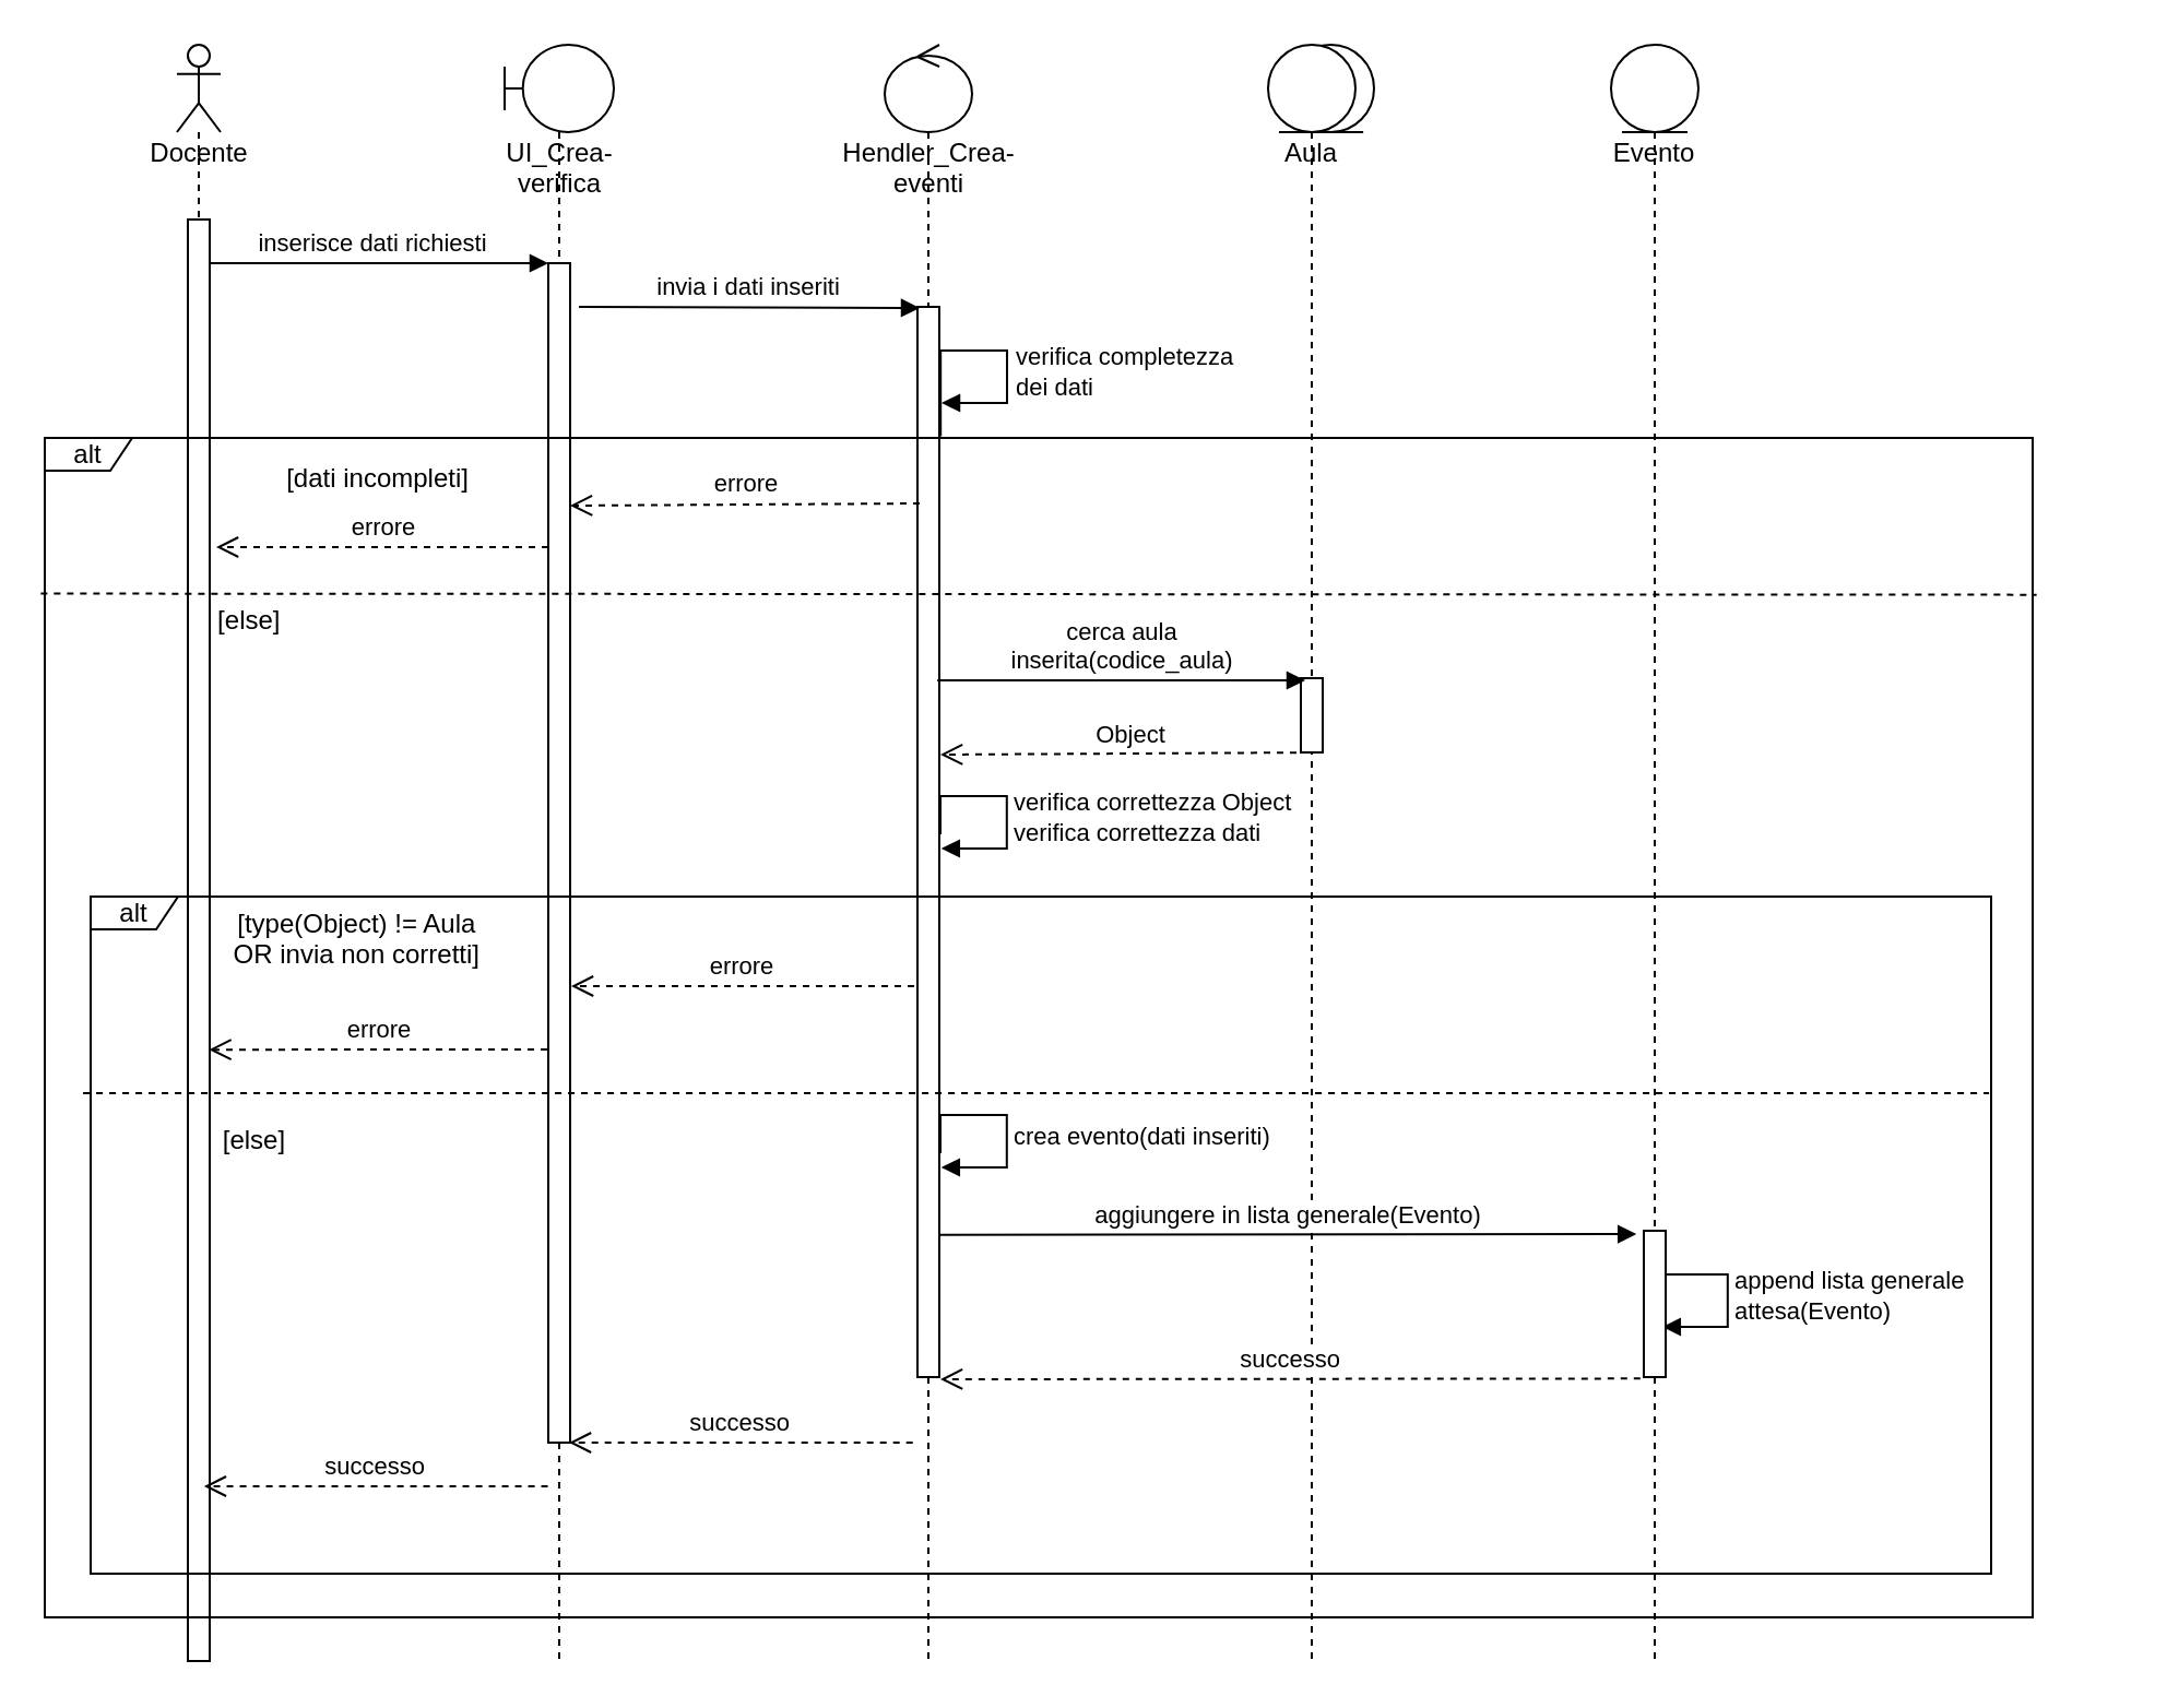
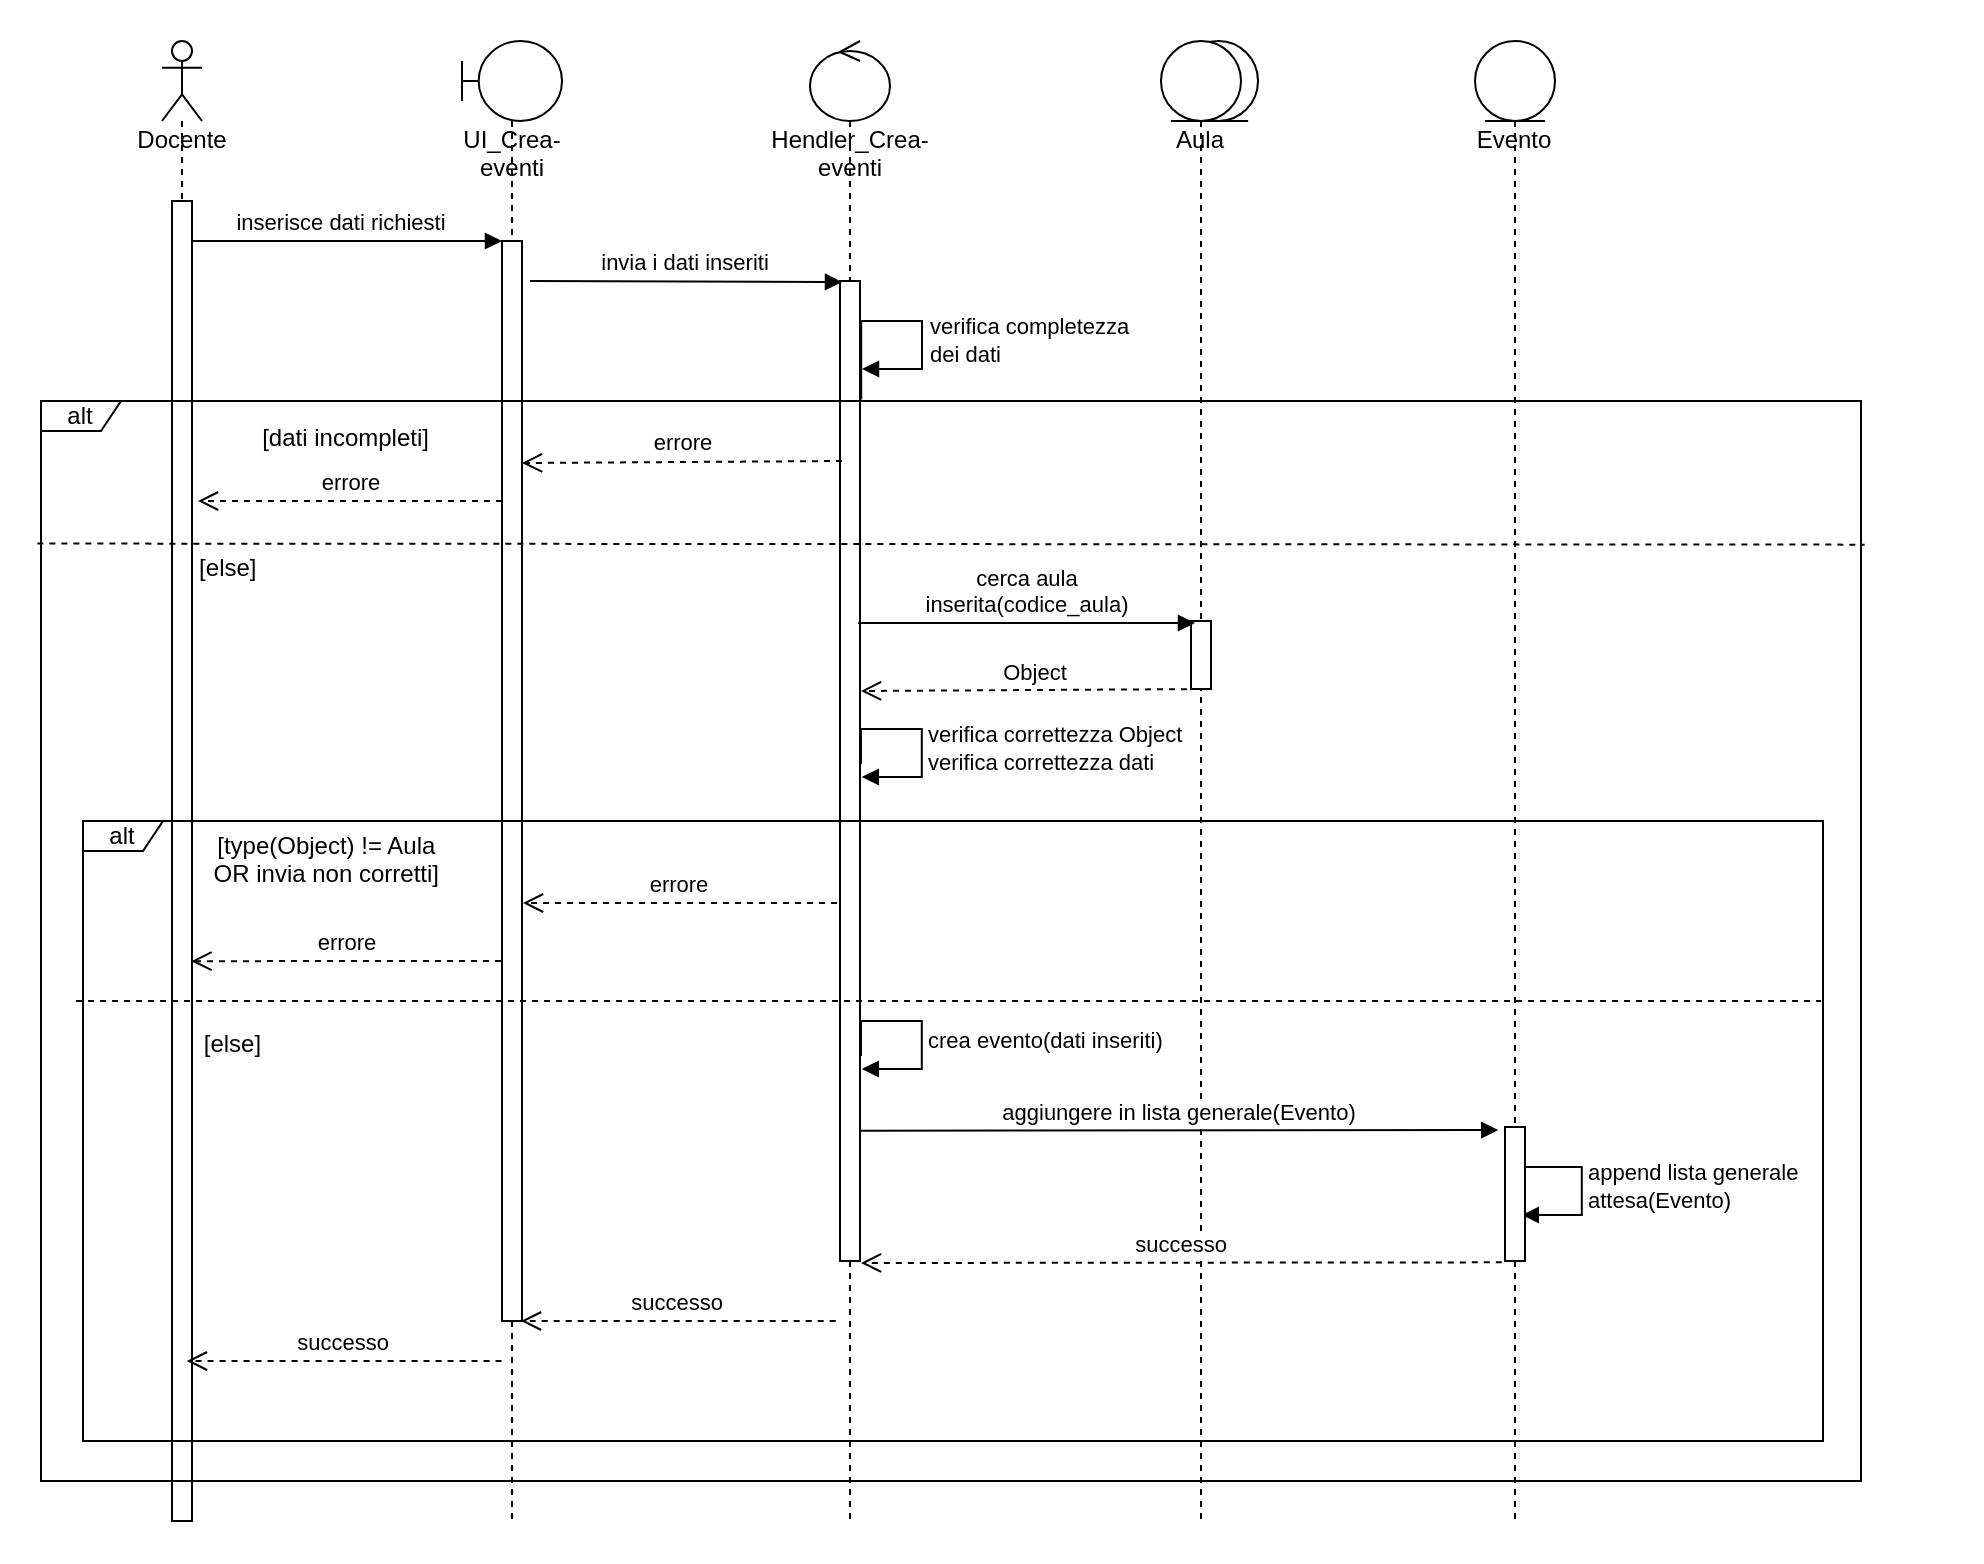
  <mxCell id="0" />
  <mxCell id="1" parent="0" />
  <mxCell id="2" value="inserisce dati richiesti" style="html=1;verticalAlign=bottom;endArrow=block;" edge="1" parent="1" target="5"><mxGeometry width="80" relative="1" as="geometry"><mxPoint x="90" y="120" as="sourcePoint" /><mxPoint x="230.5" y="100" as="targetPoint" /><Array as="points"><mxPoint x="200" y="120" /></Array></mxGeometry></mxCell>
  <mxCell id="3" value="" style="ellipse;shape=umlEntity;whiteSpace=wrap;html=1;" vertex="1" parent="1"><mxGeometry x="589" y="20" width="39.5" height="40" as="geometry" /></mxCell>
- <mxCell id="4" value="UI_Crea-verifica" style="shape=umlLifeline;participant=umlBoundary;perimeter=lifelinePerimeter;whiteSpace=wrap;html=1;container=1;collapsible=0;recursiveResize=0;verticalAlign=top;spacingTop=36;outlineConnect=0;" vertex="1" parent="1"><mxGeometry x="230.5" y="20" width="50" height="740" as="geometry" /></mxCell>
+ <mxCell id="4" value="UI_Crea-eventi" style="shape=umlLifeline;participant=umlBoundary;perimeter=lifelinePerimeter;whiteSpace=wrap;html=1;container=1;collapsible=0;recursiveResize=0;verticalAlign=top;spacingTop=36;outlineConnect=0;" vertex="1" parent="1"><mxGeometry x="230.5" y="20" width="50" height="740" as="geometry" /></mxCell>
  <mxCell id="5" value="" style="html=1;points=[];perimeter=orthogonalPerimeter;" vertex="1" parent="4"><mxGeometry x="20" y="100" width="10" height="540" as="geometry" /></mxCell>
  <mxCell id="6" value="Aula" style="shape=umlLifeline;participant=umlEntity;perimeter=lifelinePerimeter;whiteSpace=wrap;html=1;container=1;collapsible=0;recursiveResize=0;verticalAlign=top;spacingTop=36;outlineConnect=0;" vertex="1" parent="1"><mxGeometry x="580" y="20" width="40" height="740" as="geometry" /></mxCell>
  <mxCell id="7" value="" style="html=1;points=[];perimeter=orthogonalPerimeter;" vertex="1" parent="6"><mxGeometry x="15" y="290" width="10" height="34" as="geometry" /></mxCell>
  <mxCell id="8" value="Hendler_Crea-eventi" style="shape=umlLifeline;participant=umlControl;perimeter=lifelinePerimeter;whiteSpace=wrap;html=1;container=1;collapsible=0;recursiveResize=0;verticalAlign=top;spacingTop=36;outlineConnect=0;" vertex="1" parent="1"><mxGeometry x="404.5" y="20" width="40" height="740" as="geometry" /></mxCell>
  <mxCell id="9" value="" style="html=1;points=[];perimeter=orthogonalPerimeter;" vertex="1" parent="8"><mxGeometry x="15" y="120" width="10" height="490" as="geometry" /></mxCell>
  <mxCell id="10" value="verifica completezza&lt;br&gt;dei dati" style="html=1;align=left;spacingLeft=2;endArrow=block;rounded=0;edgeStyle=orthogonalEdgeStyle;exitX=1.06;exitY=0.121;exitDx=0;exitDy=0;exitPerimeter=0;" edge="1" parent="8" source="9"><mxGeometry x="0.288" relative="1" as="geometry"><mxPoint x="46" y="140" as="sourcePoint" /><Array as="points"><mxPoint x="26" y="140" /><mxPoint x="56" y="140" /><mxPoint x="56" y="164" /></Array><mxPoint x="26" y="164" as="targetPoint" /><mxPoint as="offset" /></mxGeometry></mxCell>
  <mxCell id="11" value="Docente" style="shape=umlLifeline;participant=umlActor;perimeter=lifelinePerimeter;whiteSpace=wrap;html=1;container=1;collapsible=0;recursiveResize=0;verticalAlign=top;spacingTop=36;outlineConnect=0;" vertex="1" parent="1"><mxGeometry x="80.5" y="20" width="20" height="740" as="geometry" /></mxCell>
  <mxCell id="12" value="" style="html=1;points=[];perimeter=orthogonalPerimeter;" vertex="1" parent="11"><mxGeometry x="5" y="80" width="10" height="660" as="geometry" /></mxCell>
  <mxCell id="13" value="invia i dati inseriti" style="html=1;verticalAlign=bottom;endArrow=block;entryX=0.1;entryY=0.001;entryDx=0;entryDy=0;entryPerimeter=0;" edge="1" parent="1" target="9"><mxGeometry width="80" relative="1" as="geometry"><mxPoint x="264.5" y="140" as="sourcePoint" /><mxPoint x="415.3" y="120.08" as="targetPoint" /></mxGeometry></mxCell>
  <mxCell id="14" value="" style="endArrow=none;dashed=1;endFill=0;endSize=12;html=1;entryX=1.002;entryY=0.133;entryDx=0;entryDy=0;entryPerimeter=0;exitX=-0.002;exitY=0.132;exitDx=0;exitDy=0;exitPerimeter=0;" edge="1" parent="1" source="15" target="15"><mxGeometry x="131" y="220" width="160" as="geometry"><mxPoint x="39.515" y="264.499" as="sourcePoint" /><mxPoint x="438.515" y="264.499" as="targetPoint" /></mxGeometry></mxCell>
  <mxCell id="15" value="alt" style="shape=umlFrame;whiteSpace=wrap;html=1;width=40;height=15;" vertex="1" parent="1"><mxGeometry x="20" y="200" width="910" height="540" as="geometry" /></mxCell>
  <mxCell id="16" value="" style="group" vertex="1" connectable="0" parent="1"><mxGeometry x="41" y="380" width="929" height="310" as="geometry" /></mxCell>
  <mxCell id="17" value="alt" style="shape=umlFrame;whiteSpace=wrap;html=1;width=40;height=15;" vertex="1" parent="16"><mxGeometry y="30" width="870" height="310" as="geometry" /></mxCell>
  <mxCell id="18" value="" style="endArrow=none;dashed=1;endFill=0;endSize=12;html=1;" edge="1" parent="16"><mxGeometry width="160" relative="1" as="geometry"><mxPoint x="-3.458" y="119.996" as="sourcePoint" /><mxPoint x="869" y="120" as="targetPoint" /></mxGeometry></mxCell>
  <mxCell id="19" value="[else]" style="text;align=center;fontStyle=0;verticalAlign=middle;spacingLeft=3;spacingRight=3;strokeColor=none;rotatable=0;points=[[0,0.5],[1,0.5]];portConstraint=eastwest;" vertex="1" parent="16"><mxGeometry x="-17.001" y="110" width="184.417" height="62" as="geometry" /></mxCell>
  <mxCell id="20" value="[type(Object) != Aula&#10;OR invia non corretti]" style="text;align=center;fontStyle=0;verticalAlign=middle;spacingLeft=3;spacingRight=3;strokeColor=none;rotatable=0;points=[[0,0.5],[1,0.5]];portConstraint=eastwest;" vertex="1" parent="16"><mxGeometry x="29.005" y="20" width="186.266" height="57.571" as="geometry" /></mxCell>
  <mxCell id="21" value="successo" style="html=1;verticalAlign=bottom;endArrow=open;dashed=1;endSize=8;entryX=1.04;entryY=0.66;entryDx=0;entryDy=0;entryPerimeter=0;exitX=0.953;exitY=0.611;exitDx=0;exitDy=0;exitPerimeter=0;" edge="1" parent="16"><mxGeometry relative="1" as="geometry"><mxPoint x="376.346" y="280.01" as="sourcePoint" /><mxPoint x="219.0" y="280.0" as="targetPoint" /></mxGeometry></mxCell>
  <mxCell id="22" value="successo" style="html=1;verticalAlign=bottom;endArrow=open;dashed=1;endSize=8;entryX=1.04;entryY=0.66;entryDx=0;entryDy=0;entryPerimeter=0;exitX=0.953;exitY=0.611;exitDx=0;exitDy=0;exitPerimeter=0;" edge="1" parent="16"><mxGeometry relative="1" as="geometry"><mxPoint x="209.266" y="300.01" as="sourcePoint" /><mxPoint x="51.92" y="300" as="targetPoint" /></mxGeometry></mxCell>
  <mxCell id="23" value="crea evento(dati inseriti)" style="html=1;align=left;spacingLeft=2;endArrow=block;rounded=0;edgeStyle=orthogonalEdgeStyle;exitX=1.06;exitY=0.121;exitDx=0;exitDy=0;exitPerimeter=0;" edge="1" parent="16"><mxGeometry x="0.137" relative="1" as="geometry"><mxPoint x="389" y="147.51" as="sourcePoint" /><Array as="points"><mxPoint x="389.4" y="130" /><mxPoint x="419.4" y="130" /><mxPoint x="419.4" y="154" /></Array><mxPoint x="389.4" y="154" as="targetPoint" /><mxPoint as="offset" /></mxGeometry></mxCell>
  <mxCell id="24" value="aggiungere in lista generale(Evento)" style="html=1;verticalAlign=bottom;endArrow=block;entryX=-0.34;entryY=0.015;entryDx=0;entryDy=0;entryPerimeter=0;" edge="1" parent="16"><mxGeometry width="80" relative="1" as="geometry"><mxPoint x="389" y="184.9" as="sourcePoint" /><mxPoint x="707.6" y="184.5" as="targetPoint" /></mxGeometry></mxCell>
  <mxCell id="25" value="append lista generale&lt;br&gt;attesa(Evento)" style="html=1;align=left;spacingLeft=2;endArrow=block;rounded=0;edgeStyle=orthogonalEdgeStyle;exitX=1.06;exitY=0.121;exitDx=0;exitDy=0;exitPerimeter=0;" edge="1" parent="16"><mxGeometry x="0.137" relative="1" as="geometry"><mxPoint x="719" y="220.51" as="sourcePoint" /><Array as="points"><mxPoint x="719.4" y="203" /><mxPoint x="749.4" y="203" /><mxPoint x="749.4" y="227" /></Array><mxPoint x="719.4" y="227" as="targetPoint" /><mxPoint as="offset" /></mxGeometry></mxCell>
  <mxCell id="26" value="errore" style="html=1;verticalAlign=bottom;endArrow=open;dashed=1;endSize=8;" edge="1" parent="1"><mxGeometry relative="1" as="geometry"><mxPoint x="420.5" y="230" as="sourcePoint" /><mxPoint x="260.5" y="231" as="targetPoint" /></mxGeometry></mxCell>
  <mxCell id="27" value="errore" style="html=1;verticalAlign=bottom;endArrow=open;dashed=1;endSize=8;" edge="1" parent="1"><mxGeometry relative="1" as="geometry"><mxPoint x="250.5" y="250" as="sourcePoint" /><mxPoint x="98.5" y="250" as="targetPoint" /></mxGeometry></mxCell>
  <mxCell id="28" value="cerca aula&lt;br&gt;inserita(codice_aula)" style="html=1;verticalAlign=bottom;endArrow=block;exitX=1.01;exitY=0.474;exitDx=0;exitDy=0;exitPerimeter=0;" edge="1" parent="1"><mxGeometry width="80" relative="1" as="geometry"><mxPoint x="428.6" y="310.94" as="sourcePoint" /><mxPoint x="597" y="311" as="targetPoint" /></mxGeometry></mxCell>
  <mxCell id="29" value="Object" style="html=1;verticalAlign=bottom;endArrow=open;dashed=1;endSize=8;" edge="1" parent="1"><mxGeometry relative="1" as="geometry"><mxPoint x="605" y="344" as="sourcePoint" /><mxPoint x="430" y="345" as="targetPoint" /></mxGeometry></mxCell>
  <mxCell id="30" value="[else]" style="text;align=center;fontStyle=0;verticalAlign=middle;spacingLeft=3;spacingRight=3;strokeColor=none;rotatable=0;points=[[0,0.5],[1,0.5]];portConstraint=eastwest;" vertex="1" parent="1"><mxGeometry x="74.292" y="270" width="79.206" height="26" as="geometry" /></mxCell>
  <mxCell id="31" value="[dati incompleti]" style="text;align=center;fontStyle=0;verticalAlign=middle;spacingLeft=3;spacingRight=3;strokeColor=none;rotatable=0;points=[[0,0.5],[1,0.5]];portConstraint=eastwest;" vertex="1" parent="1"><mxGeometry x="133.176" y="205" width="79.206" height="26" as="geometry" /></mxCell>
  <mxCell id="32" value="verifica correttezza Object&lt;br&gt;verifica correttezza dati" style="html=1;align=left;spacingLeft=2;endArrow=block;rounded=0;edgeStyle=orthogonalEdgeStyle;exitX=1.06;exitY=0.121;exitDx=0;exitDy=0;exitPerimeter=0;" edge="1" parent="1"><mxGeometry x="0.137" relative="1" as="geometry"><mxPoint x="430" y="381.51" as="sourcePoint" /><Array as="points"><mxPoint x="430.4" y="364" /><mxPoint x="460.4" y="364" /><mxPoint x="460.4" y="388" /></Array><mxPoint x="430.4" y="388" as="targetPoint" /><mxPoint as="offset" /></mxGeometry></mxCell>
  <mxCell id="33" value="errore" style="html=1;verticalAlign=bottom;endArrow=open;dashed=1;endSize=8;entryX=0.97;entryY=0.547;entryDx=0;entryDy=0;entryPerimeter=0;" edge="1" parent="1"><mxGeometry relative="1" as="geometry"><mxPoint x="250" y="480" as="sourcePoint" /><mxPoint x="95.2" y="480.08" as="targetPoint" /></mxGeometry></mxCell>
  <mxCell id="34" value="errore" style="html=1;verticalAlign=bottom;endArrow=open;dashed=1;endSize=8;" edge="1" parent="1"><mxGeometry relative="1" as="geometry"><mxPoint x="418" y="451" as="sourcePoint" /><mxPoint x="261" y="451" as="targetPoint" /></mxGeometry></mxCell>
  <mxCell id="35" value="Evento" style="shape=umlLifeline;participant=umlEntity;perimeter=lifelinePerimeter;whiteSpace=wrap;html=1;container=1;collapsible=0;recursiveResize=0;verticalAlign=top;spacingTop=36;outlineConnect=0;" vertex="1" parent="1"><mxGeometry x="737" y="20" width="40" height="740" as="geometry" /></mxCell>
  <mxCell id="36" value="" style="html=1;points=[];perimeter=orthogonalPerimeter;" vertex="1" parent="35"><mxGeometry x="15" y="543" width="10" height="67" as="geometry" /></mxCell>
  <mxCell id="37" value="successo" style="html=1;verticalAlign=bottom;endArrow=open;dashed=1;endSize=8;exitX=-0.16;exitY=1.01;exitDx=0;exitDy=0;exitPerimeter=0;" edge="1" parent="1" source="36"><mxGeometry relative="1" as="geometry"><mxPoint x="757.346" y="630.01" as="sourcePoint" /><mxPoint x="430" y="631" as="targetPoint" /></mxGeometry></mxCell>
